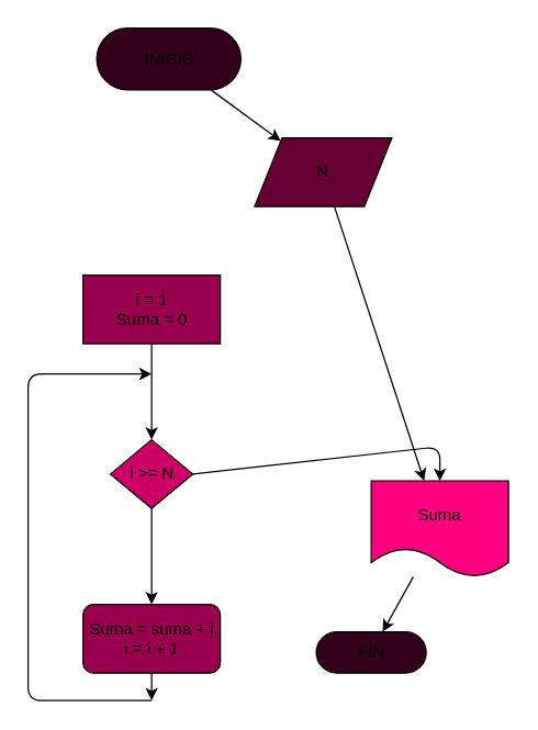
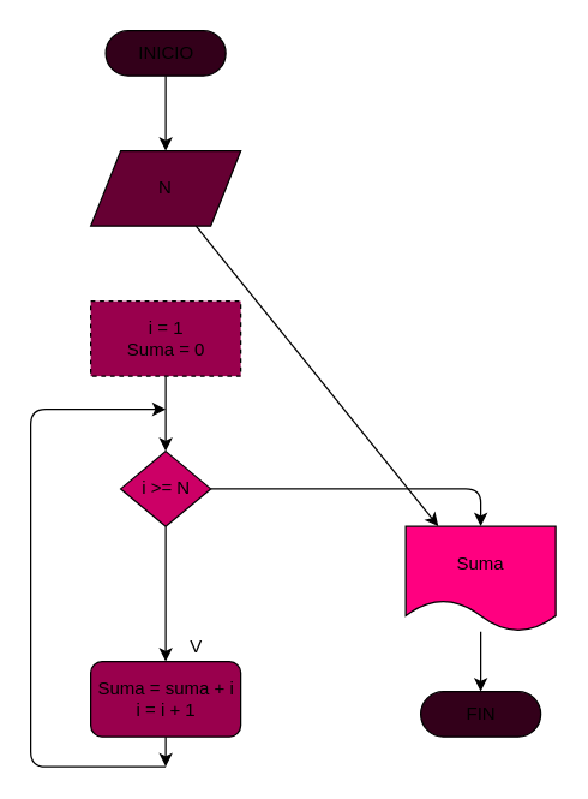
  <mxCell id="0" />
  <mxCell id="1" parent="0" />
  <mxCell id="2" value="" style="edgeStyle=none;html=1;" parent="1" source="3" target="5" edge="1"><mxGeometry relative="1" as="geometry" /></mxCell>
- <mxCell id="3" value="INICIO" style="html=1;dashed=0;whitespace=wrap;shape=mxgraph.dfd.start;fillColor=#33001A;" parent="1" vertex="1"><mxGeometry x="70" y="20" width="105" height="45" as="geometry" /></mxCell>
+ <mxCell id="3" value="INICIO" style="html=1;dashed=0;whitespace=wrap;shape=mxgraph.dfd.start;fillColor=#33001A;" parent="1" vertex="1"><mxGeometry x="70" y="20" width="80" height="30" as="geometry" /></mxCell>
  <mxCell id="4" value="" style="edgeStyle=none;html=1;" parent="1" source="5" target="15" edge="1"><mxGeometry relative="1" as="geometry" /></mxCell>
- <mxCell id="5" value="N" style="shape=parallelogram;perimeter=parallelogramPerimeter;whiteSpace=wrap;html=1;dashed=0;fillColor=#660033;" parent="1" vertex="1"><mxGeometry x="185" y="100" width="100" height="50" as="geometry" /></mxCell>
+ <mxCell id="5" value="N" style="shape=parallelogram;perimeter=parallelogramPerimeter;whiteSpace=wrap;html=1;dashed=0;fillColor=#660033;" parent="1" vertex="1"><mxGeometry x="60" y="100" width="100" height="50" as="geometry" /></mxCell>
  <mxCell id="6" value="" style="edgeStyle=none;html=1;" parent="1" source="7" target="10" edge="1"><mxGeometry relative="1" as="geometry" /></mxCell>
- <mxCell id="7" value="i = 1&lt;br&gt;Suma = 0" style="html=1;dashed=0;whitespace=wrap;fillColor=#99004D;" parent="1" vertex="1"><mxGeometry x="60" y="200" width="100" height="50" as="geometry" /></mxCell>
+ <mxCell id="7" value="i = 1&lt;br&gt;Suma = 0" style="html=1;dashed=1;whitespace=wrap;fillColor=#99004D;" parent="1" vertex="1"><mxGeometry x="60" y="200" width="100" height="50" as="geometry" /></mxCell>
  <mxCell id="8" value="" style="edgeStyle=none;html=1;" parent="1" source="10" target="13" edge="1"><mxGeometry relative="1" as="geometry" /></mxCell>
  <mxCell id="9" style="edgeStyle=none;html=1;exitX=1;exitY=0.5;exitDx=0;exitDy=0;entryX=0.5;entryY=0;entryDx=0;entryDy=0;" parent="1" source="10" target="15" edge="1"><mxGeometry relative="1" as="geometry"><Array as="points"><mxPoint x="320" y="325" /></Array></mxGeometry></mxCell>
- <mxCell id="10" value="i &amp;gt;= N" style="shape=rhombus;html=1;dashed=0;whitespace=wrap;perimeter=rhombusPerimeter;fillColor=#CC0066;" parent="1" vertex="1"><mxGeometry x="80" y="320" width="60" height="50" as="geometry" /></mxCell>
+ <mxCell id="10" value="i &amp;gt;= N" style="shape=rhombus;html=1;dashed=0;whitespace=wrap;perimeter=rhombusPerimeter;fillColor=#CC0066;" parent="1" vertex="1"><mxGeometry x="80" y="300" width="60" height="50" as="geometry" /></mxCell>
  <mxCell id="11" style="edgeStyle=none;html=1;" parent="1" edge="1"><mxGeometry relative="1" as="geometry"><mxPoint x="110" y="272" as="targetPoint" /><mxPoint x="110" y="510" as="sourcePoint" /><Array as="points"><mxPoint x="20" y="510" /><mxPoint x="20" y="272" /></Array></mxGeometry></mxCell>
  <mxCell id="12" style="edgeStyle=none;html=1;exitX=0.5;exitY=1;exitDx=0;exitDy=0;" parent="1" source="13" edge="1"><mxGeometry relative="1" as="geometry"><mxPoint x="110" y="510" as="targetPoint" /></mxGeometry></mxCell>
  <mxCell id="13" value="Suma = suma + i&lt;br&gt;i = i + 1" style="html=1;dashed=0;whitespace=wrap;fillColor=#99004D;rounded=1;" parent="1" vertex="1"><mxGeometry x="60" y="440" width="100" height="50" as="geometry" /></mxCell>
  <mxCell id="14" value="" style="edgeStyle=none;html=1;" parent="1" source="15" target="16" edge="1"><mxGeometry relative="1" as="geometry" /></mxCell>
  <mxCell id="15" value="Suma" style="shape=document;whiteSpace=wrap;html=1;boundedLbl=1;dashed=0;flipH=1;fillColor=#FF0080;" parent="1" vertex="1"><mxGeometry x="270" y="350" width="100" height="70" as="geometry" /></mxCell>
- <mxCell id="16" value="FIN" style="html=1;dashed=0;whitespace=wrap;shape=mxgraph.dfd.start;fillColor=#33001A;" parent="1" vertex="1"><mxGeometry x="230" y="460" width="80" height="30" as="geometry" /></mxCell>
+ <mxCell id="16" value="FIN" style="html=1;dashed=0;whitespace=wrap;shape=mxgraph.dfd.start;fillColor=#33001A;" parent="1" vertex="1"><mxGeometry x="280" y="460" width="80" height="30" as="geometry" /></mxCell>
+ <mxCell id="17" value="V" style="text;html=1;align=center;verticalAlign=middle;resizable=0;points=[];autosize=1;strokeColor=none;fillColor=none;" parent="1" vertex="1"><mxGeometry x="120" y="420" width="20" height="20" as="geometry" /></mxCell>
